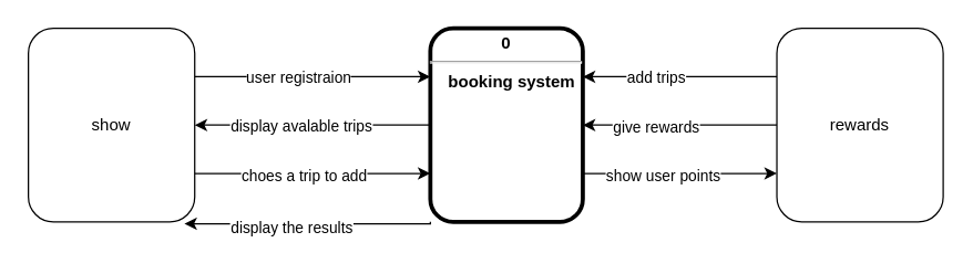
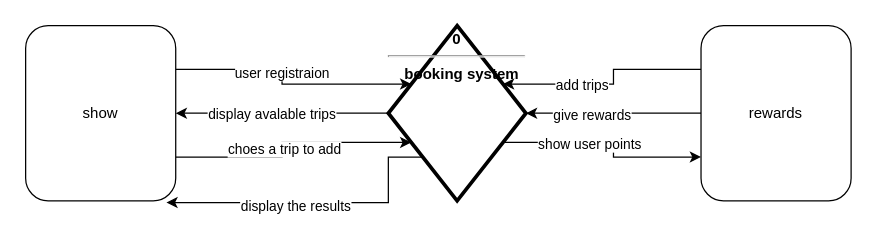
  <mxCell id="0" />
  <mxCell id="1" parent="0" />
  <mxCell id="2" style="edgeStyle=orthogonalEdgeStyle;rounded=0;orthogonalLoop=1;jettySize=auto;html=1;entryX=1;entryY=0.5;entryDx=0;entryDy=0;" edge="1" parent="1" source="6" target="11"><mxGeometry relative="1" as="geometry" /></mxCell>
  <mxCell id="3" value="display avalable trips" style="edgeLabel;html=1;align=center;verticalAlign=middle;resizable=0;points=[];" vertex="1" connectable="0" parent="2"><mxGeometry x="0.108" relative="1" as="geometry"><mxPoint as="offset" /></mxGeometry></mxCell>
  <mxCell id="4" style="edgeStyle=orthogonalEdgeStyle;rounded=0;orthogonalLoop=1;jettySize=auto;html=1;exitX=1;exitY=0.75;exitDx=0;exitDy=0;entryX=0;entryY=0.75;entryDx=0;entryDy=0;" edge="1" parent="1" source="6" target="18"><mxGeometry relative="1" as="geometry" /></mxCell>
  <mxCell id="5" value="show user points" style="edgeLabel;html=1;align=center;verticalAlign=middle;resizable=0;points=[];" vertex="1" connectable="0" parent="4"><mxGeometry x="-0.191" y="-1" relative="1" as="geometry"><mxPoint as="offset" /></mxGeometry></mxCell>
- <mxCell id="6" value="&lt;p style=&quot;margin: 4px 0px 0px; text-align: center;&quot;&gt;&lt;strong style=&quot;&quot;&gt;0&lt;/strong&gt;&lt;/p&gt;&lt;hr&gt;&lt;p style=&quot;margin: 0px; margin-left: 8px;&quot;&gt;booking system&lt;/p&gt;" style="verticalAlign=middle;align=center;overflow=fill;fontSize=12;fontFamily=Helvetica;html=1;rounded=1;fontStyle=1;strokeWidth=3;" vertex="1" parent="1"><mxGeometry x="310" y="20" width="110" height="140" as="geometry" /></mxCell>
+ <mxCell id="6" value="&lt;p style=&quot;margin: 4px 0px 0px; text-align: center;&quot;&gt;&lt;strong style=&quot;&quot;&gt;0&lt;/strong&gt;&lt;/p&gt;&lt;hr&gt;&lt;p style=&quot;margin: 0px; margin-left: 8px;&quot;&gt;booking system&lt;/p&gt;" style="rhombus;verticalAlign=middle;align=center;overflow=fill;fontSize=12;fontFamily=Helvetica;html=1;fontStyle=1;strokeWidth=3;" vertex="1" parent="1"><mxGeometry x="310" y="20" width="110" height="140" as="geometry" /></mxCell>
  <mxCell id="7" style="edgeStyle=orthogonalEdgeStyle;rounded=0;orthogonalLoop=1;jettySize=auto;html=1;exitX=1;exitY=0.25;exitDx=0;exitDy=0;entryX=0;entryY=0.25;entryDx=0;entryDy=0;" edge="1" parent="1" source="11" target="6"><mxGeometry relative="1" as="geometry" /></mxCell>
  <mxCell id="8" value="user registraion" style="edgeLabel;html=1;align=center;verticalAlign=middle;resizable=0;points=[];" vertex="1" connectable="0" parent="7"><mxGeometry x="-0.128" y="-1" relative="1" as="geometry"><mxPoint as="offset" /></mxGeometry></mxCell>
  <mxCell id="9" style="edgeStyle=orthogonalEdgeStyle;rounded=0;orthogonalLoop=1;jettySize=auto;html=1;exitX=1;exitY=0.75;exitDx=0;exitDy=0;entryX=0;entryY=0.75;entryDx=0;entryDy=0;" edge="1" parent="1" source="11" target="6"><mxGeometry relative="1" as="geometry" /></mxCell>
  <mxCell id="10" value="choes a trip to add" style="edgeLabel;html=1;align=center;verticalAlign=middle;resizable=0;points=[];" vertex="1" connectable="0" parent="9"><mxGeometry x="-0.078" y="-1" relative="1" as="geometry"><mxPoint as="offset" /></mxGeometry></mxCell>
  <mxCell id="11" value="show" style="rounded=1;whiteSpace=wrap;html=1;" vertex="1" parent="1"><mxGeometry x="20" y="20" width="120" height="140" as="geometry" /></mxCell>
  <mxCell id="12" style="edgeStyle=orthogonalEdgeStyle;rounded=0;orthogonalLoop=1;jettySize=auto;html=1;exitX=0;exitY=1;exitDx=0;exitDy=0;entryX=0.938;entryY=1.01;entryDx=0;entryDy=0;entryPerimeter=0;" edge="1" parent="1" source="6" target="11"><mxGeometry relative="1" as="geometry"><Array as="points"><mxPoint x="310" y="161" /></Array></mxGeometry></mxCell>
  <mxCell id="13" value="display the results" style="edgeLabel;html=1;align=center;verticalAlign=middle;resizable=0;points=[];" vertex="1" connectable="0" parent="12"><mxGeometry x="0.143" y="3" relative="1" as="geometry"><mxPoint as="offset" /></mxGeometry></mxCell>
  <mxCell id="14" style="edgeStyle=orthogonalEdgeStyle;rounded=0;orthogonalLoop=1;jettySize=auto;html=1;exitX=0;exitY=0.25;exitDx=0;exitDy=0;entryX=1;entryY=0.25;entryDx=0;entryDy=0;" edge="1" parent="1" source="18" target="6"><mxGeometry relative="1" as="geometry" /></mxCell>
  <mxCell id="15" value="add trips" style="edgeLabel;html=1;align=center;verticalAlign=middle;resizable=0;points=[];" vertex="1" connectable="0" parent="14"><mxGeometry x="0.262" y="1" relative="1" as="geometry"><mxPoint as="offset" /></mxGeometry></mxCell>
  <mxCell id="16" style="edgeStyle=orthogonalEdgeStyle;rounded=0;orthogonalLoop=1;jettySize=auto;html=1;" edge="1" parent="1" source="18" target="6"><mxGeometry relative="1" as="geometry" /></mxCell>
  <mxCell id="17" value="give rewards" style="edgeLabel;html=1;align=center;verticalAlign=middle;resizable=0;points=[];" vertex="1" connectable="0" parent="16"><mxGeometry x="0.262" y="1" relative="1" as="geometry"><mxPoint as="offset" /></mxGeometry></mxCell>
  <mxCell id="18" value="rewards" style="rounded=1;whiteSpace=wrap;html=1;" vertex="1" parent="1"><mxGeometry x="560" y="20" width="120" height="140" as="geometry" /></mxCell>
